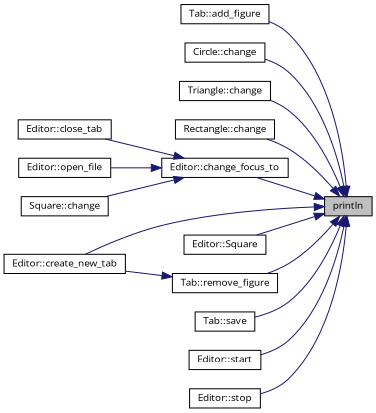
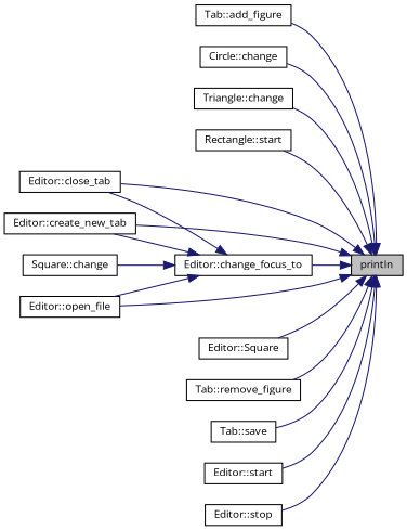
  digraph {
    fontname="Open Sans"
    rankdir=RL
    node [color=black fillcolor=white fontname="Open Sans" fontsize=10 shape=record style=filled]
    edge [color=midnightblue dir=back fontname="Open Sans" fontsize=10 labelfontname=Helvetica labelfontsize=10 style=solid]
    n1 [fillcolor=grey75 fontcolor=black height=0.2 label=println width=0.4]
    n2 [height=0.2 label="Tab::add_figure" width=0.4]
    n3 [height=0.2 label="Circle::change" width=0.4]
    n4 [height=0.2 label="Triangle::change" width=0.4]
-   n5 [height=0.2 label="Rectangle::change" width=0.4]
+   n5 [height=0.2 label="Rectangle::start" width=0.4]
    n6 [height=0.2 label="Editor::change_focus_to" width=0.4]
    n7 [height=0.2 label="Editor::close_tab" width=0.4]
    n8 [height=0.2 label="Editor::create_new_tab" width=0.4]
    n9 [height=0.2 label="Editor::open_file" width=0.4]
    n10 [height=0.2 label="Editor::Square" width=0.4]
    n11 [height=0.2 label="Tab::remove_figure" width=0.4]
    n12 [height=0.2 label="Tab::save" width=0.4]
    n13 [height=0.2 label="Editor::start" width=0.4]
    n14 [height=0.2 label="Editor::stop" width=0.4]
    n15 [height=0.2 label="Square::change" width=0.4]
    n1 -> n2
    n1 -> n3
    n1 -> n4
    n1 -> n5
    n1 -> n6
+   n1 -> n7
    n1 -> n8
+   n1 -> n9
    n1 -> n10
    n1 -> n11
    n1 -> n12
    n1 -> n13
    n1 -> n14
    n6 -> n7
-   n11 -> n8
+   n6 -> n8
    n6 -> n9
    n6 -> n15
  }
